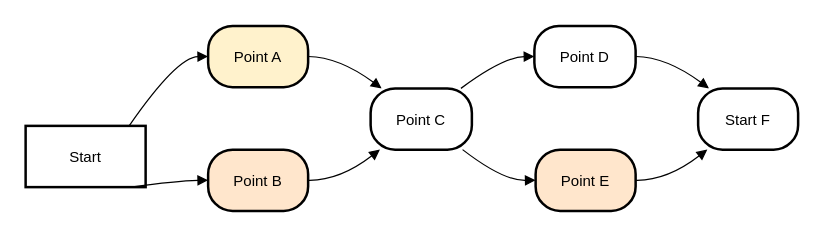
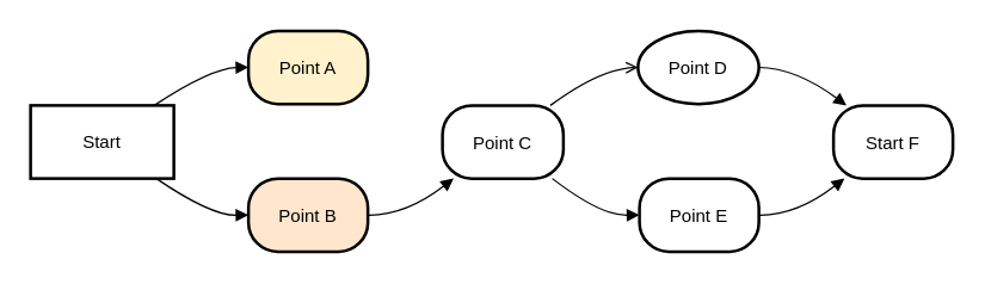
  <mxCell id="0" />
  <mxCell id="1" parent="0" />
- <mxCell id="2" value="Start" style="whiteSpace=wrap;strokeWidth=2;" vertex="1" parent="1"><mxGeometry x="20" y="100" width="96" height="49" as="geometry" /></mxCell>
+ <mxCell id="2" value="Start" style="whiteSpace=wrap;strokeWidth=2;" vertex="1" parent="1"><mxGeometry x="20" y="70" width="96" height="49" as="geometry" /></mxCell>
  <mxCell id="3" value="Point A" style="rounded=1;arcSize=40;strokeWidth=2;fillColor=#fff2cc;" vertex="1" parent="1"><mxGeometry x="166" y="20" width="80" height="49" as="geometry" /></mxCell>
  <mxCell id="4" value="Point B" style="rounded=1;arcSize=40;strokeWidth=2;fillColor=#ffe6cc;" vertex="1" parent="1"><mxGeometry x="166" y="119" width="80" height="49" as="geometry" /></mxCell>
  <mxCell id="5" value="Point C" style="rounded=1;arcSize=40;strokeWidth=2" vertex="1" parent="1"><mxGeometry x="296" y="70" width="81" height="49" as="geometry" /></mxCell>
- <mxCell id="6" value="Point D" style="rounded=1;arcSize=40;strokeWidth=2" vertex="1" parent="1"><mxGeometry x="427" y="20" width="81" height="49" as="geometry" /></mxCell>
- <mxCell id="7" value="Point E" style="rounded=1;arcSize=40;strokeWidth=2;fillColor=#ffe6cc;" vertex="1" parent="1"><mxGeometry x="428" y="119" width="80" height="49" as="geometry" /></mxCell>
+ <mxCell id="6" value="Point D" style="ellipse;arcSize=40;strokeWidth=2;" vertex="1" parent="1"><mxGeometry x="427" y="20" width="81" height="49" as="geometry" /></mxCell>
+ <mxCell id="7" value="Point E" style="rounded=1;arcSize=40;strokeWidth=2" vertex="1" parent="1"><mxGeometry x="428" y="119" width="80" height="49" as="geometry" /></mxCell>
  <mxCell id="8" value="Start F" style="rounded=1;arcSize=40;strokeWidth=2" vertex="1" parent="1"><mxGeometry x="558" y="70" width="80" height="49" as="geometry" /></mxCell>
  <mxCell id="9" value="" style="curved=1;startArrow=none;endArrow=block;exitX=0.87;exitY=-0.01;entryX=0;entryY=0.5;" edge="1" parent="1" source="2" target="3"><mxGeometry relative="1" as="geometry"><Array as="points"><mxPoint x="141" y="45" /></Array></mxGeometry></mxCell>
  <mxCell id="10" value="" style="curved=1;startArrow=none;endArrow=block;exitX=0.87;exitY=0.99;entryX=0;entryY=0.5;" edge="1" parent="1" source="2" target="4"><mxGeometry relative="1" as="geometry"><Array as="points"><mxPoint x="141" y="144" /></Array></mxGeometry></mxCell>
- <mxCell id="11" value="" style="curved=1;startArrow=none;endArrow=block;exitX=1;exitY=0.5;entryX=0.1;entryY=-0.01;" edge="1" parent="1" source="3" target="5"><mxGeometry relative="1" as="geometry"><Array as="points"><mxPoint x="271" y="45" /></Array></mxGeometry></mxCell>
  <mxCell id="12" value="" style="curved=1;startArrow=none;endArrow=block;exitX=1;exitY=0.5;entryX=0.1;entryY=0.99;" edge="1" parent="1" source="4" target="5"><mxGeometry relative="1" as="geometry"><Array as="points"><mxPoint x="271" y="144" /></Array></mxGeometry></mxCell>
- <mxCell id="13" value="" style="curved=1;startArrow=none;endArrow=block;exitX=0.9;exitY=-0.01;entryX=0;entryY=0.5;" edge="1" parent="1" source="5" target="6"><mxGeometry relative="1" as="geometry"><Array as="points"><mxPoint x="402" y="45" /></Array></mxGeometry></mxCell>
+ <mxCell id="13" value="" style="curved=1;startArrow=none;endArrow=open;exitX=0.9;exitY=-0.01;entryX=0;entryY=0.5;" edge="1" parent="1" source="5" target="6"><mxGeometry relative="1" as="geometry"><Array as="points"><mxPoint x="402" y="45" /></Array></mxGeometry></mxCell>
  <mxCell id="14" value="" style="curved=1;startArrow=none;endArrow=block;exitX=0.9;exitY=0.99;entryX=0;entryY=0.5;" edge="1" parent="1" source="5" target="7"><mxGeometry relative="1" as="geometry"><Array as="points"><mxPoint x="402" y="144" /></Array></mxGeometry></mxCell>
  <mxCell id="15" value="" style="curved=1;startArrow=none;endArrow=block;exitX=1.01;exitY=0.5;entryX=0.1;entryY=-0.01;" edge="1" parent="1" source="6" target="8"><mxGeometry relative="1" as="geometry"><Array as="points"><mxPoint x="533" y="45" /></Array></mxGeometry></mxCell>
  <mxCell id="16" value="" style="curved=1;startArrow=none;endArrow=block;exitX=1;exitY=0.5;entryX=0.1;entryY=0.99;" edge="1" parent="1" source="7" target="8"><mxGeometry relative="1" as="geometry"><Array as="points"><mxPoint x="533" y="144" /></Array></mxGeometry></mxCell>
